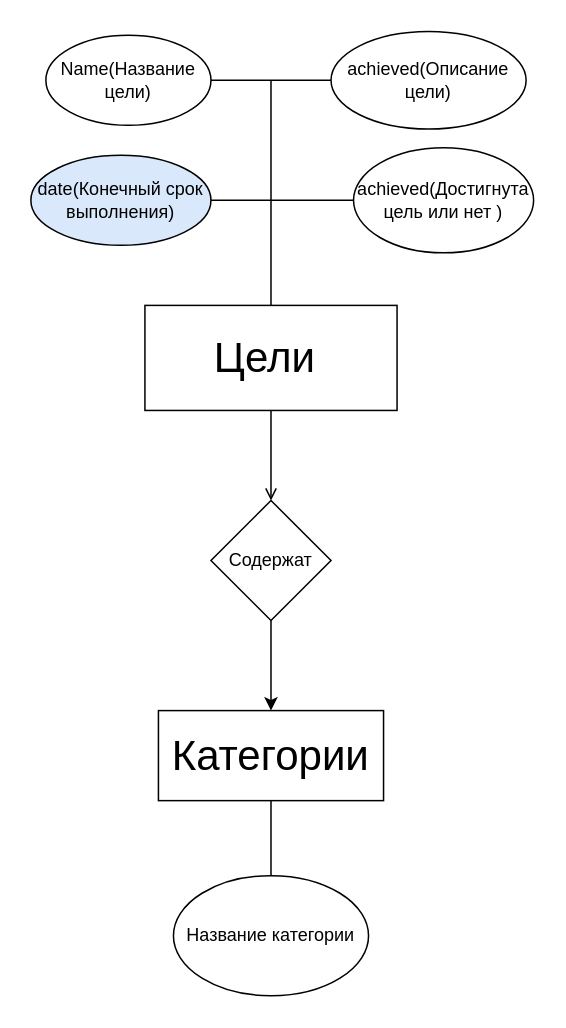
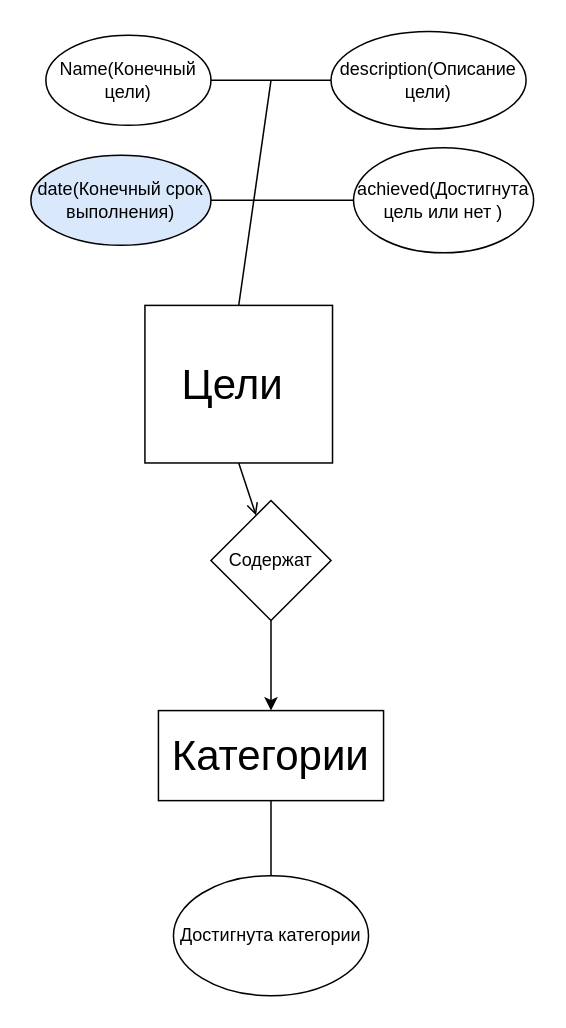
  <mxCell id="0" />
  <mxCell id="1" parent="0" />
- <mxCell id="2" value="&lt;span style=&quot;font-size: 28px;&quot;&gt;Цели&amp;nbsp;&lt;/span&gt;" style="rounded=0;whiteSpace=wrap;html=1;" parent="1" vertex="1"><mxGeometry x="96" y="203" width="168" height="70" as="geometry" /></mxCell>
+ <mxCell id="2" value="&lt;span style=&quot;font-size: 28px;&quot;&gt;Цели&amp;nbsp;&lt;/span&gt;" style="rounded=0;whiteSpace=wrap;html=1;" parent="1" vertex="1"><mxGeometry x="96" y="203" width="125" height="105" as="geometry" /></mxCell>
  <mxCell id="3" value="" style="endArrow=none;html=1;rounded=0;exitX=0.5;exitY=0;exitDx=0;exitDy=0;" parent="1" source="2" edge="1"><mxGeometry width="50" height="50" relative="1" as="geometry"><mxPoint x="130" y="193" as="sourcePoint" /><mxPoint x="180" y="53" as="targetPoint" /></mxGeometry></mxCell>
  <mxCell id="4" value="" style="endArrow=none;html=1;rounded=0;" parent="1" edge="1"><mxGeometry width="50" height="50" relative="1" as="geometry"><mxPoint x="140" y="53" as="sourcePoint" /><mxPoint x="180" y="53" as="targetPoint" /></mxGeometry></mxCell>
- <mxCell id="5" value="Name(Название цели)" style="ellipse;whiteSpace=wrap;html=1;" parent="1" vertex="1"><mxGeometry x="30" y="23" width="110" height="60" as="geometry" /></mxCell>
+ <mxCell id="5" value="Name(Конечный цели)" style="ellipse;whiteSpace=wrap;html=1;" parent="1" vertex="1"><mxGeometry x="30" y="23" width="110" height="60" as="geometry" /></mxCell>
  <mxCell id="6" value="" style="endArrow=none;html=1;rounded=0;" parent="1" target="7" edge="1"><mxGeometry width="50" height="50" relative="1" as="geometry"><mxPoint x="180" y="53" as="sourcePoint" /><mxPoint x="230" y="53" as="targetPoint" /></mxGeometry></mxCell>
- <mxCell id="7" value="achieved(Описание цели)" style="ellipse;whiteSpace=wrap;html=1;" parent="1" vertex="1"><mxGeometry x="220" y="20.5" width="130" height="65" as="geometry" /></mxCell>
+ <mxCell id="7" value="description(Описание цели)" style="ellipse;whiteSpace=wrap;html=1;" parent="1" vertex="1"><mxGeometry x="220" y="20.5" width="130" height="65" as="geometry" /></mxCell>
  <mxCell id="8" value="date(Конечный срок выполнения)" style="ellipse;whiteSpace=wrap;html=1;fillColor=#dae8fc;" parent="1" vertex="1"><mxGeometry x="20" y="103" width="120" height="60" as="geometry" /></mxCell>
  <mxCell id="9" value="" style="endArrow=none;html=1;rounded=0;exitX=1;exitY=0.5;exitDx=0;exitDy=0;" parent="1" source="8" edge="1"><mxGeometry width="50" height="50" relative="1" as="geometry"><mxPoint x="160" y="153" as="sourcePoint" /><mxPoint x="180" y="133" as="targetPoint" /></mxGeometry></mxCell>
  <mxCell id="10" value="achieved(Достигнута цель или нет )" style="ellipse;whiteSpace=wrap;html=1;" parent="1" vertex="1"><mxGeometry x="235" y="98" width="120" height="70" as="geometry" /></mxCell>
  <mxCell id="11" value="" style="endArrow=none;html=1;rounded=0;entryX=0;entryY=0.5;entryDx=0;entryDy=0;" parent="1" target="10" edge="1"><mxGeometry width="50" height="50" relative="1" as="geometry"><mxPoint x="180" y="133" as="sourcePoint" /><mxPoint x="210" y="113" as="targetPoint" /></mxGeometry></mxCell>
  <mxCell id="12" value="" style="endArrow=open;html=1;rounded=0;exitX=0.5;exitY=1;exitDx=0;exitDy=0;" edge="1" parent="1" source="2" target="13"><mxGeometry width="50" height="50" relative="1" as="geometry"><mxPoint x="330" y="433" as="sourcePoint" /><mxPoint x="180" y="333" as="targetPoint" /></mxGeometry></mxCell>
  <mxCell id="13" value="Содержат" style="rhombus;whiteSpace=wrap;html=1;" vertex="1" parent="1"><mxGeometry x="140" y="333" width="80" height="80" as="geometry" /></mxCell>
  <mxCell id="14" value="" style="endArrow=classic;html=1;rounded=0;exitX=0.5;exitY=1;exitDx=0;exitDy=0;" edge="1" parent="1" source="13"><mxGeometry width="50" height="50" relative="1" as="geometry"><mxPoint x="360" y="383" as="sourcePoint" /><mxPoint x="180" y="473" as="targetPoint" /></mxGeometry></mxCell>
  <mxCell id="15" value="&lt;span style=&quot;font-size: 28px;&quot;&gt;Категории&lt;/span&gt;" style="rounded=0;whiteSpace=wrap;html=1;" vertex="1" parent="1"><mxGeometry x="105" y="473" width="150" height="60" as="geometry" /></mxCell>
  <mxCell id="16" value="" style="endArrow=none;html=1;rounded=0;entryX=0.5;entryY=1;entryDx=0;entryDy=0;" edge="1" parent="1" target="15"><mxGeometry width="50" height="50" relative="1" as="geometry"><mxPoint x="180" y="593" as="sourcePoint" /><mxPoint x="420" y="513" as="targetPoint" /></mxGeometry></mxCell>
- <mxCell id="17" value="Название категории" style="ellipse;whiteSpace=wrap;html=1;" vertex="1" parent="1"><mxGeometry x="115" y="583" width="130" height="80" as="geometry" /></mxCell>
+ <mxCell id="17" value="Достигнута категории" style="ellipse;whiteSpace=wrap;html=1;" vertex="1" parent="1"><mxGeometry x="115" y="583" width="130" height="80" as="geometry" /></mxCell>
